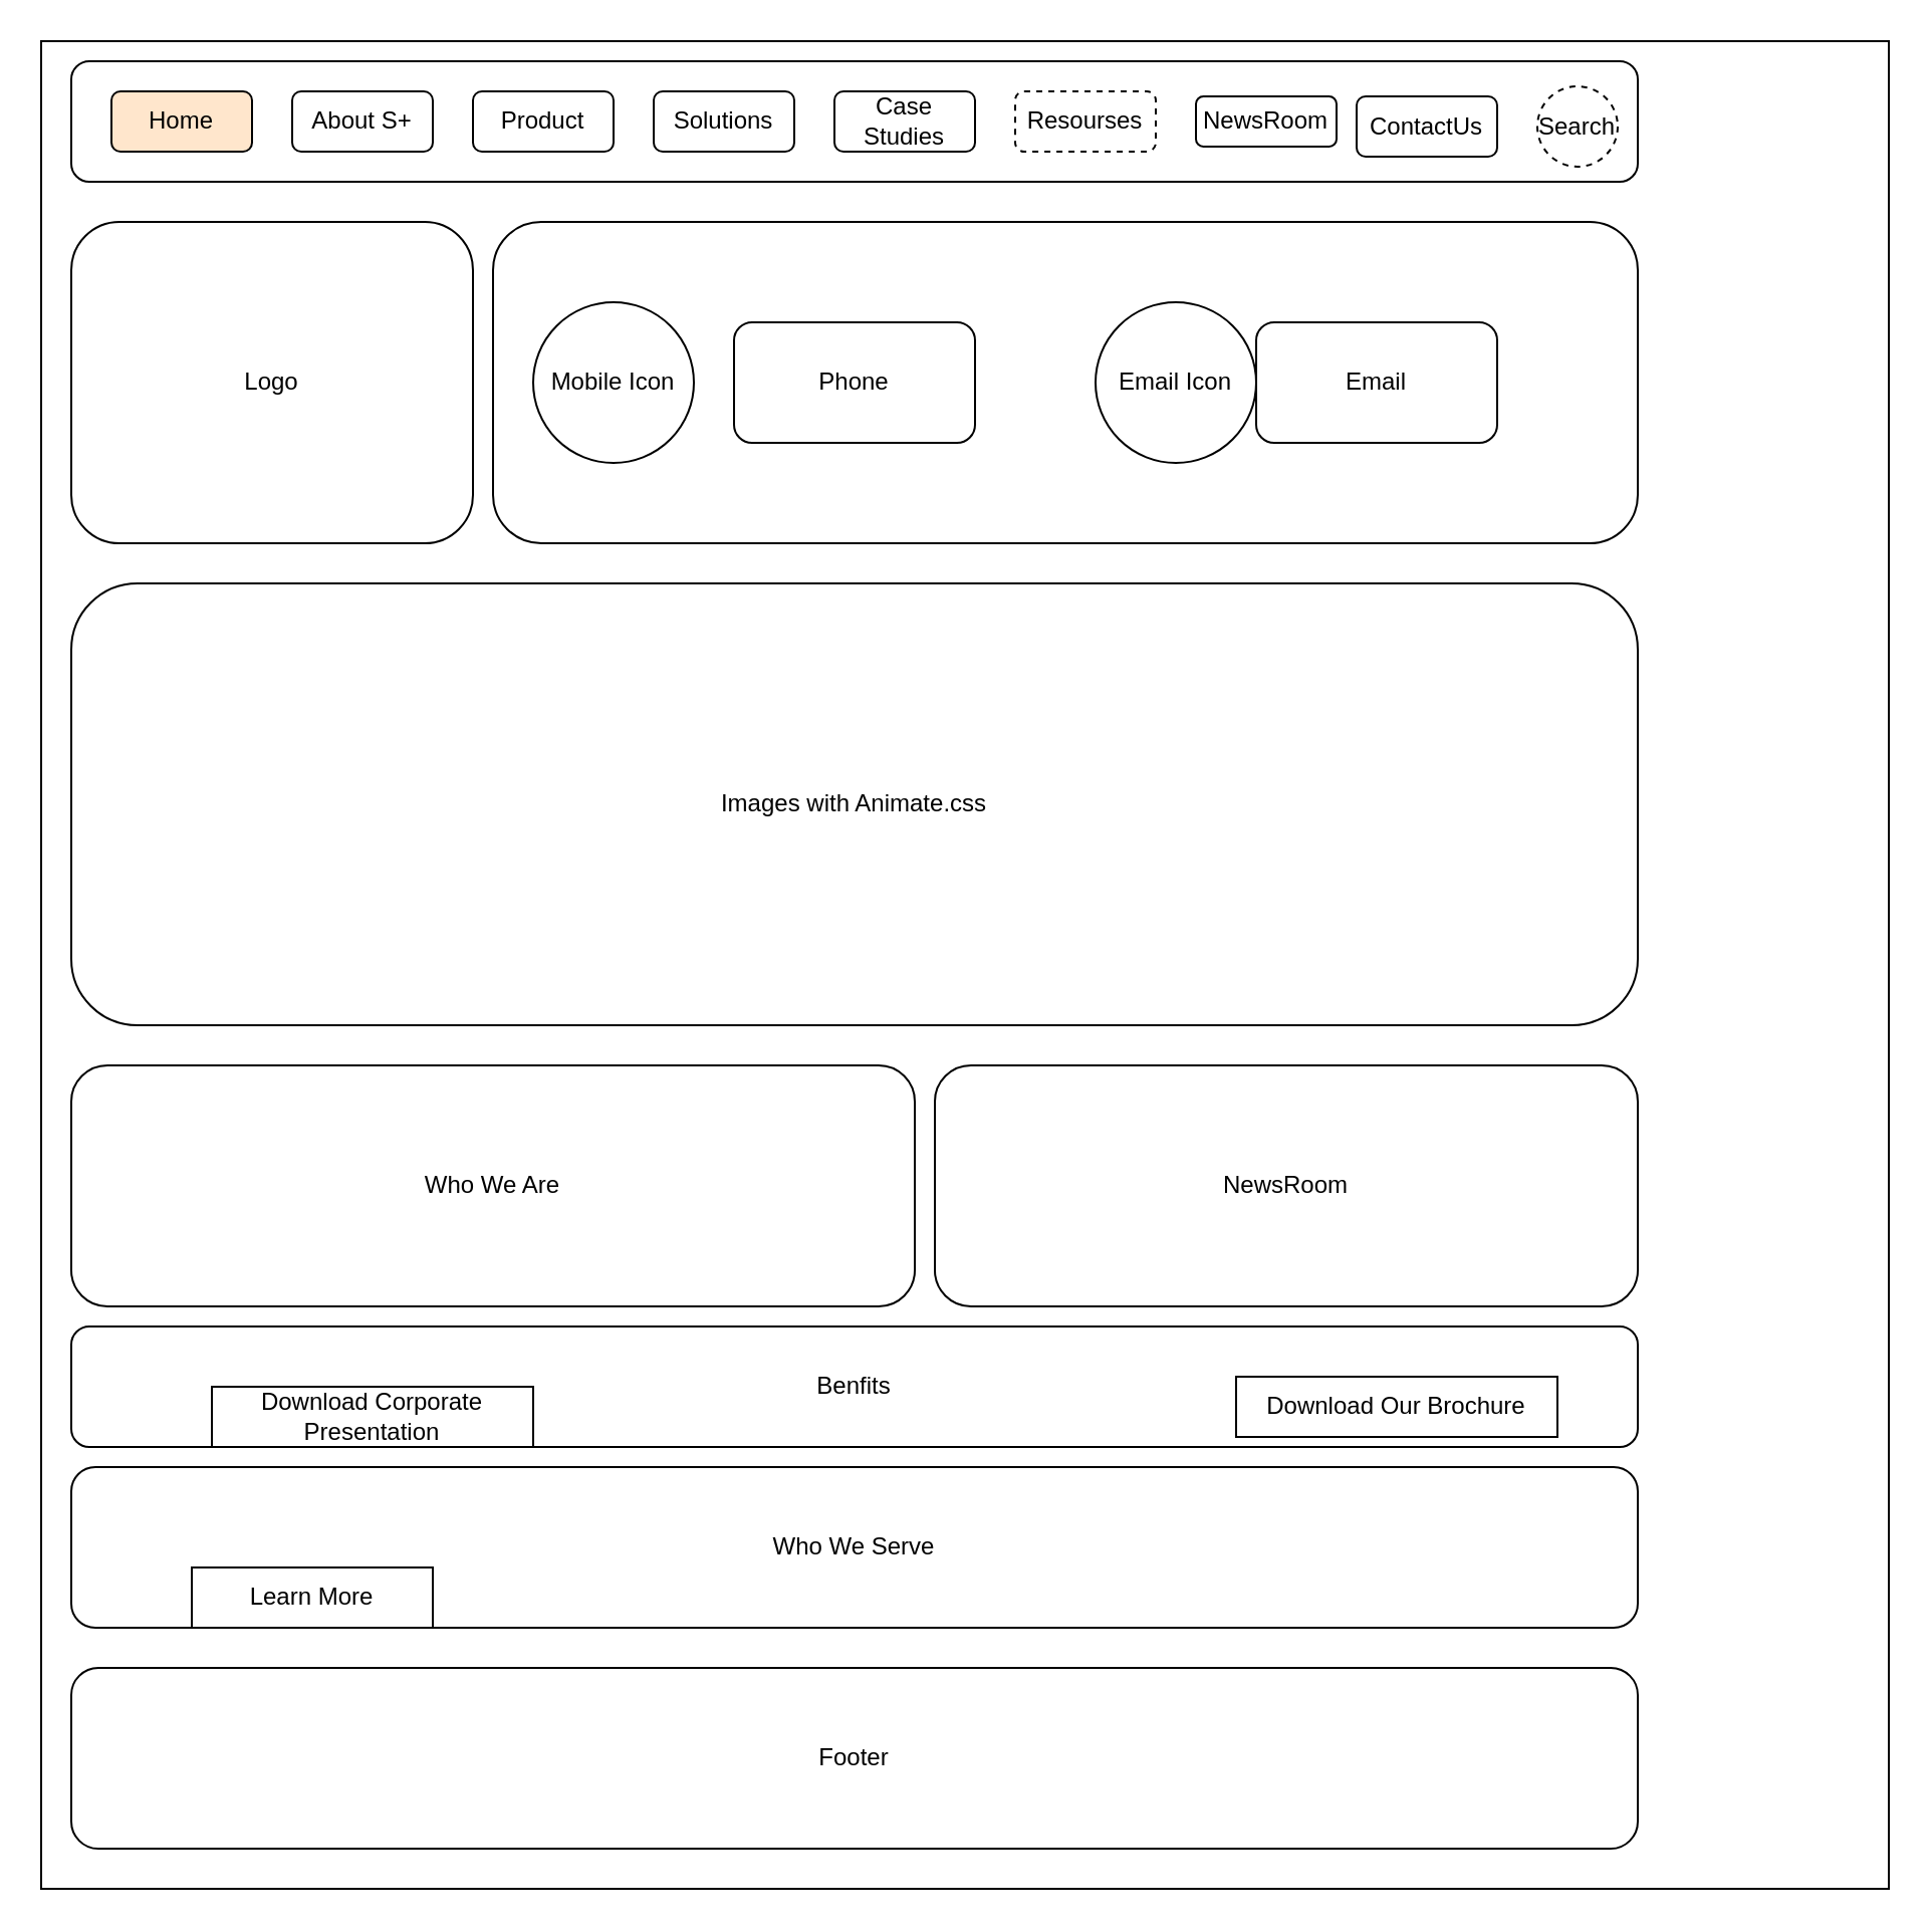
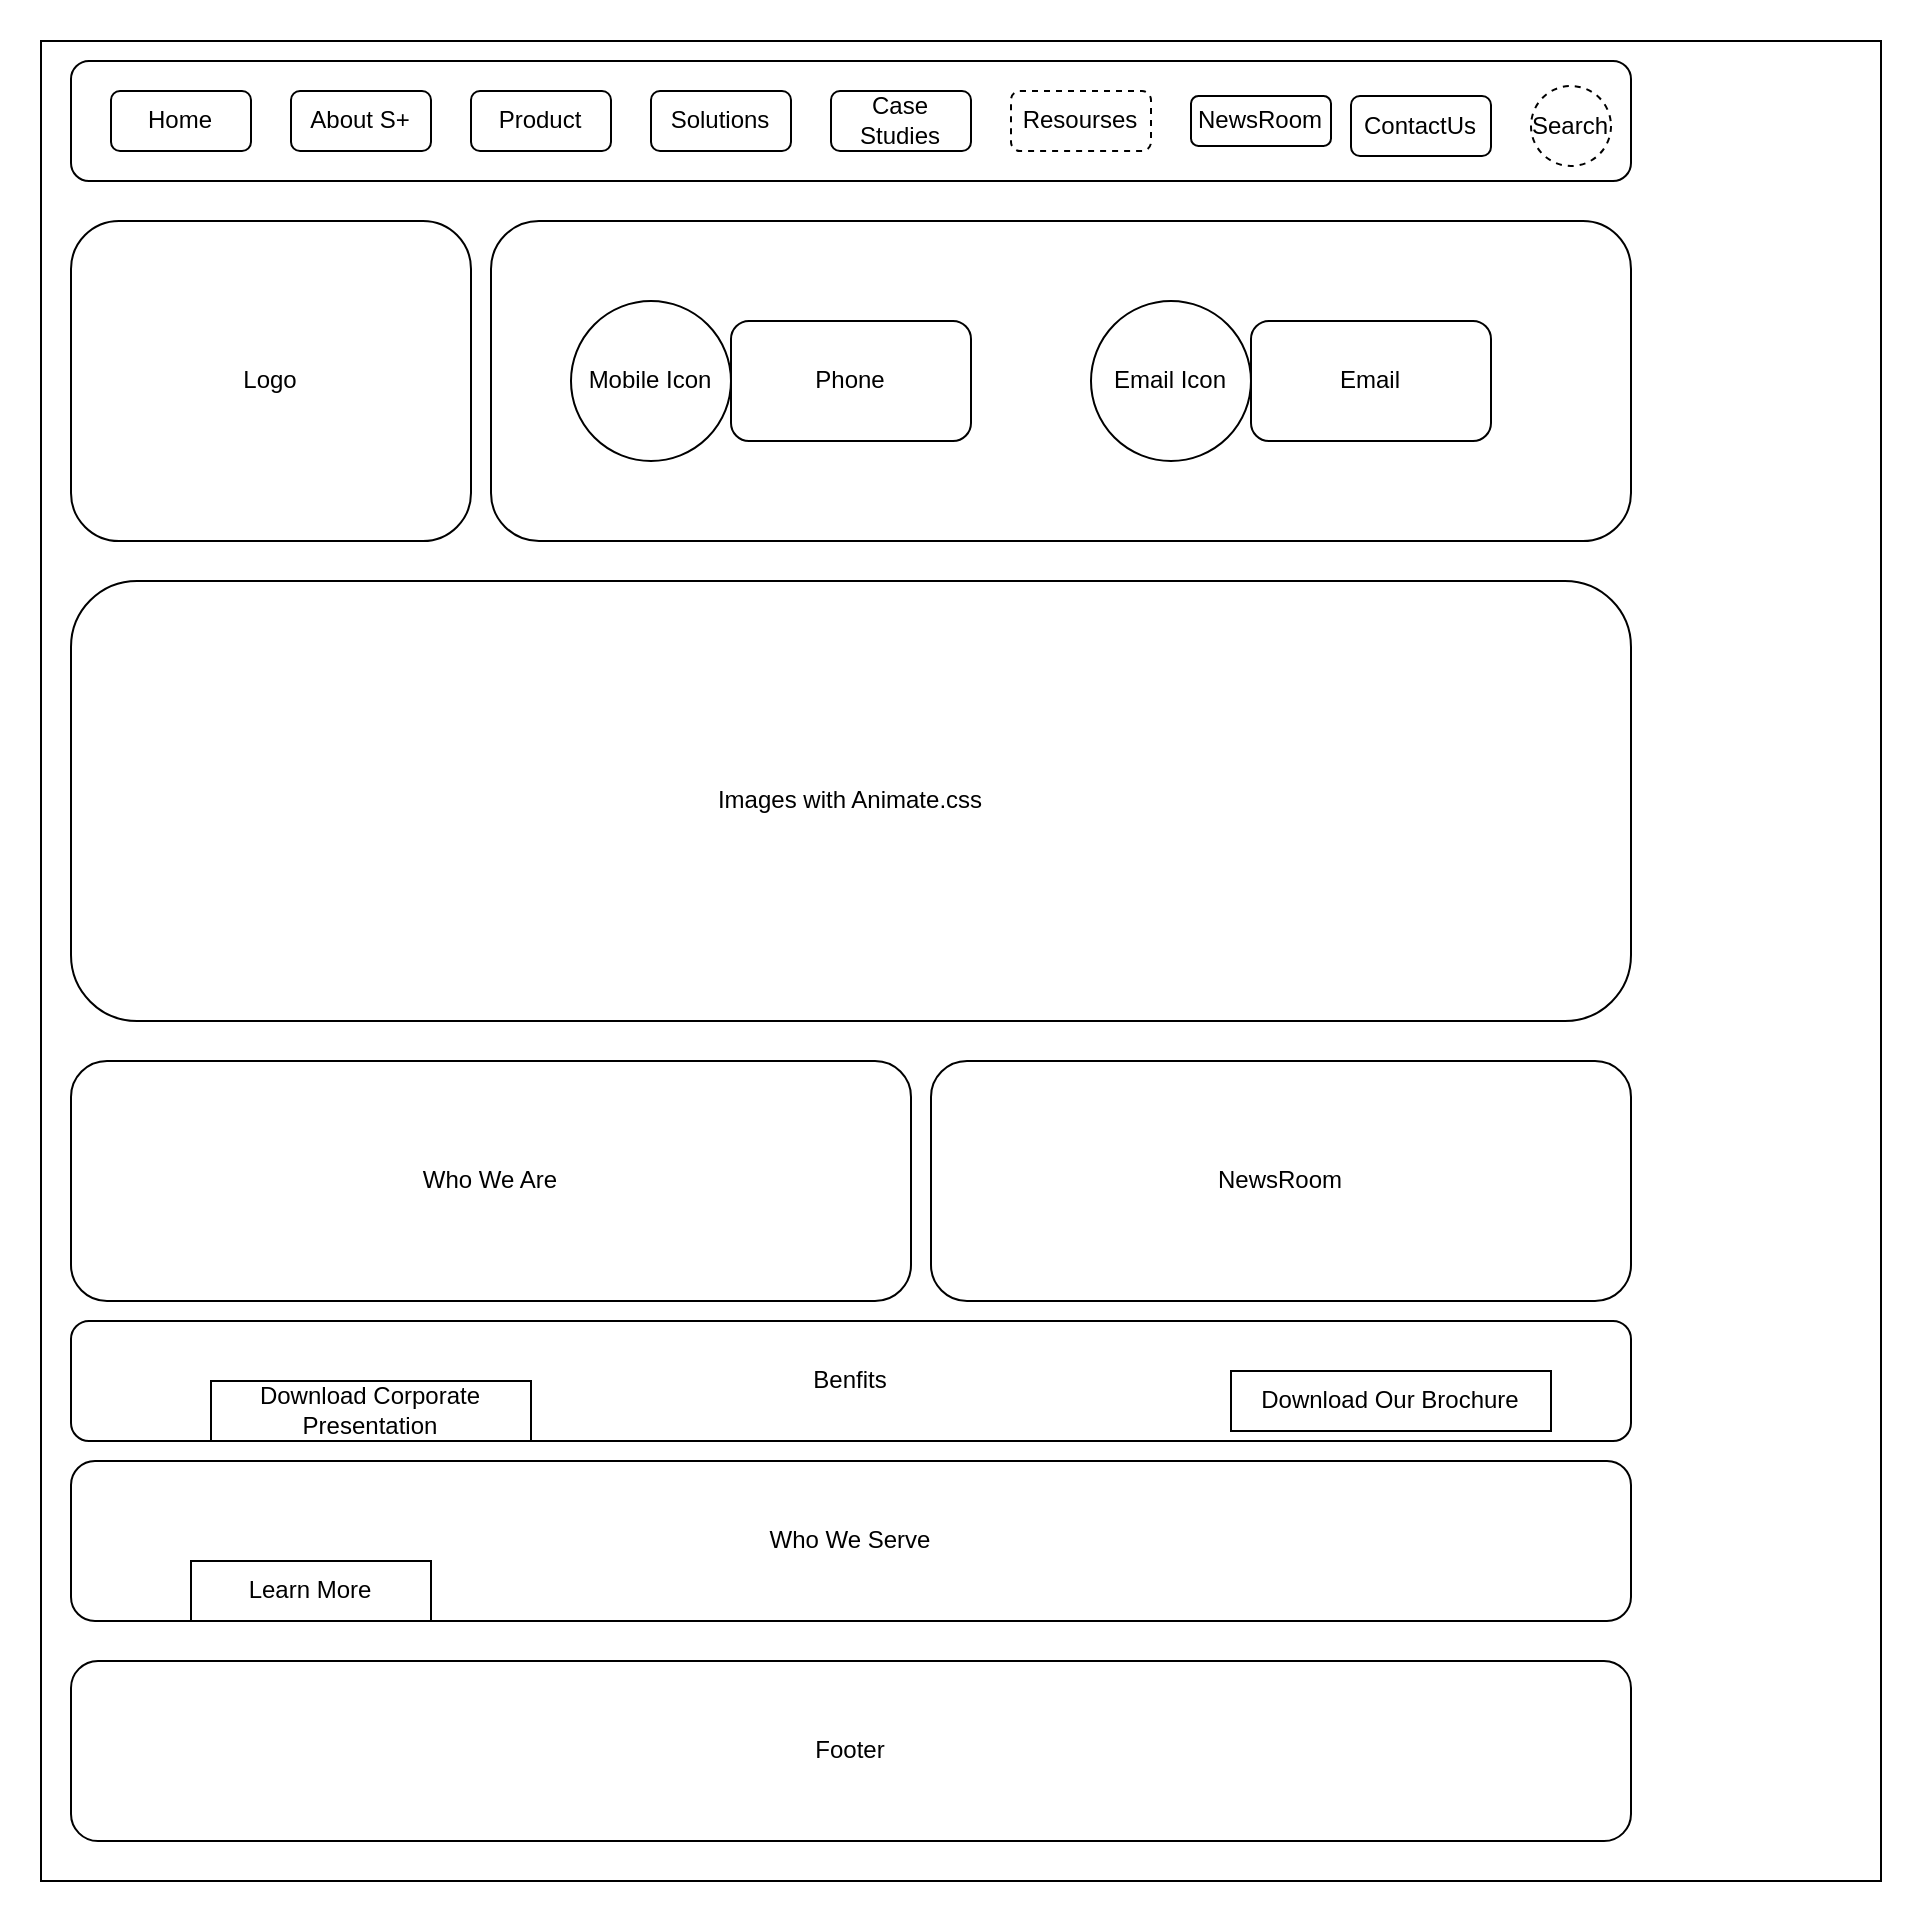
  <mxCell id="0" />
  <mxCell id="1" parent="0" />
  <mxCell id="2" value="" style="whiteSpace=wrap;html=1;aspect=fixed;" parent="1" vertex="1"><mxGeometry x="20" y="20" width="920" height="920" as="geometry" /></mxCell>
  <mxCell id="3" value="" style="rounded=1;whiteSpace=wrap;html=1;" parent="1" vertex="1"><mxGeometry x="35" y="30" width="780" height="60" as="geometry" /></mxCell>
- <mxCell id="4" value="Home" style="rounded=1;whiteSpace=wrap;html=1;fillColor=#ffe6cc;" parent="1" vertex="1"><mxGeometry x="55" y="45" width="70" height="30" as="geometry" /></mxCell>
+ <mxCell id="4" value="Home" style="rounded=1;whiteSpace=wrap;html=1;" parent="1" vertex="1"><mxGeometry x="55" y="45" width="70" height="30" as="geometry" /></mxCell>
  <mxCell id="5" value="About S+" style="rounded=1;whiteSpace=wrap;html=1;" parent="1" vertex="1"><mxGeometry x="145" y="45" width="70" height="30" as="geometry" /></mxCell>
  <mxCell id="6" value="Resourses" style="rounded=1;whiteSpace=wrap;html=1;dashed=1;" parent="1" vertex="1"><mxGeometry x="505" y="45" width="70" height="30" as="geometry" /></mxCell>
  <mxCell id="7" value="Case Studies" style="rounded=1;whiteSpace=wrap;html=1;" parent="1" vertex="1"><mxGeometry x="415" y="45" width="70" height="30" as="geometry" /></mxCell>
  <mxCell id="8" value="Solutions" style="rounded=1;whiteSpace=wrap;html=1;" parent="1" vertex="1"><mxGeometry x="325" y="45" width="70" height="30" as="geometry" /></mxCell>
  <mxCell id="9" value="Product" style="rounded=1;whiteSpace=wrap;html=1;" parent="1" vertex="1"><mxGeometry x="235" y="45" width="70" height="30" as="geometry" /></mxCell>
  <mxCell id="10" value="ContactUs" style="rounded=1;whiteSpace=wrap;html=1;" parent="1" vertex="1"><mxGeometry x="675" y="47.5" width="70" height="30" as="geometry" /></mxCell>
  <mxCell id="11" value="NewsRoom" style="rounded=1;whiteSpace=wrap;html=1;" parent="1" vertex="1"><mxGeometry x="595" y="47.5" width="70" height="25" as="geometry" /></mxCell>
  <mxCell id="12" value="Logo" style="rounded=1;whiteSpace=wrap;html=1;" parent="1" vertex="1"><mxGeometry x="35" y="110" width="200" height="160" as="geometry" /></mxCell>
  <mxCell id="13" value="" style="rounded=1;whiteSpace=wrap;html=1;" parent="1" vertex="1"><mxGeometry x="245" y="110" width="570" height="160" as="geometry" /></mxCell>
- <mxCell id="14" value="Mobile Icon" style="ellipse;whiteSpace=wrap;html=1;aspect=fixed;" parent="1" vertex="1"><mxGeometry x="265" y="150" width="80" height="80" as="geometry" /></mxCell>
+ <mxCell id="14" value="Mobile Icon" style="ellipse;whiteSpace=wrap;html=1;aspect=fixed;" parent="1" vertex="1"><mxGeometry x="285" y="150" width="80" height="80" as="geometry" /></mxCell>
  <mxCell id="15" value="Phone" style="rounded=1;whiteSpace=wrap;html=1;" parent="1" vertex="1"><mxGeometry x="365" y="160" width="120" height="60" as="geometry" /></mxCell>
  <mxCell id="16" value="Email Icon" style="ellipse;whiteSpace=wrap;html=1;aspect=fixed;" parent="1" vertex="1"><mxGeometry x="545" y="150" width="80" height="80" as="geometry" /></mxCell>
  <mxCell id="17" value="Email" style="rounded=1;whiteSpace=wrap;html=1;" parent="1" vertex="1"><mxGeometry x="625" y="160" width="120" height="60" as="geometry" /></mxCell>
  <mxCell id="18" value="Search" style="ellipse;whiteSpace=wrap;html=1;aspect=fixed;dashed=1;" parent="1" vertex="1"><mxGeometry x="765" y="42.5" width="40" height="40" as="geometry" /></mxCell>
  <mxCell id="19" value="Images with Animate.css" style="rounded=1;whiteSpace=wrap;html=1;" parent="1" vertex="1"><mxGeometry x="35" y="290" width="780" height="220" as="geometry" /></mxCell>
  <mxCell id="20" value="Who We Are" style="rounded=1;whiteSpace=wrap;html=1;" parent="1" vertex="1"><mxGeometry x="35" y="530" width="420" height="120" as="geometry" /></mxCell>
  <mxCell id="21" value="NewsRoom" style="rounded=1;whiteSpace=wrap;html=1;" parent="1" vertex="1"><mxGeometry x="465" y="530" width="350" height="120" as="geometry" /></mxCell>
  <mxCell id="22" value="Benfits" style="rounded=1;whiteSpace=wrap;html=1;" parent="1" vertex="1"><mxGeometry x="35" y="660" width="780" height="60" as="geometry" /></mxCell>
  <mxCell id="23" value="Download Corporate Presentation" style="rounded=0;whiteSpace=wrap;html=1;" parent="1" vertex="1"><mxGeometry x="105" y="690" width="160" height="30" as="geometry" /></mxCell>
  <mxCell id="24" value="Download Our Brochure" style="rounded=0;whiteSpace=wrap;html=1;" parent="1" vertex="1"><mxGeometry x="615" y="685" width="160" height="30" as="geometry" /></mxCell>
  <mxCell id="25" value="Who We Serve" style="rounded=1;whiteSpace=wrap;html=1;" parent="1" vertex="1"><mxGeometry x="35" y="730" width="780" height="80" as="geometry" /></mxCell>
  <mxCell id="26" value="Footer" style="rounded=1;whiteSpace=wrap;html=1;" parent="1" vertex="1"><mxGeometry x="35" y="830" width="780" height="90" as="geometry" /></mxCell>
  <mxCell id="27" value="Learn More" style="rounded=0;whiteSpace=wrap;html=1;" parent="1" vertex="1"><mxGeometry x="95" y="780" width="120" height="30" as="geometry" /></mxCell>
